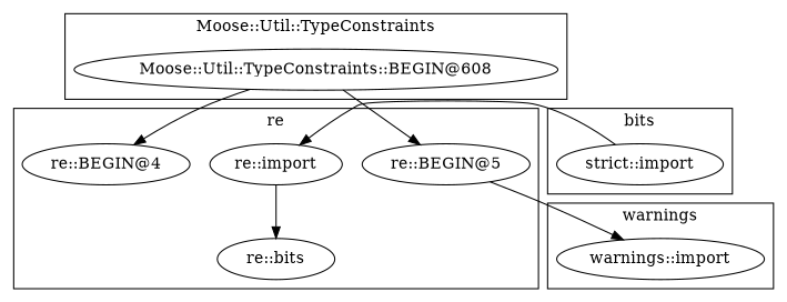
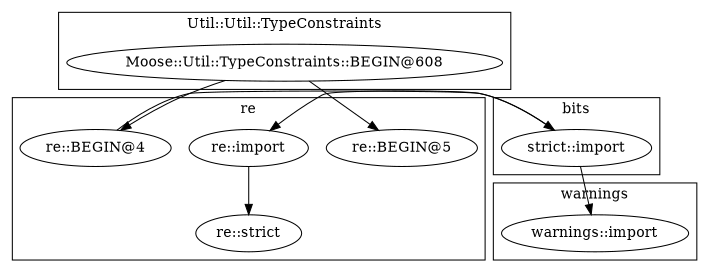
  digraph {
    "Moose::Util::TypeConstraints::BEGIN@608"
    "warnings::import"
    "re::BEGIN@4"
    "re::import"
    "re::BEGIN@5"
-   "re::bits"
+   "re::bits" [label="re::strict"]
    "strict::import"
    subgraph cluster_1 {
-     label="Moose::Util::TypeConstraints"
+     label="Util::Util::TypeConstraints"
      "Moose::Util::TypeConstraints::BEGIN@608"
    }
    subgraph cluster_2 {
      label=warnings
      "warnings::import"
    }
    subgraph cluster_3 {
      label=re
      "re::BEGIN@4"
      "re::import"
      "re::BEGIN@5"
      "re::bits"
    }
    subgraph cluster_4 {
      label=bits
      "strict::import"
    }
    "Moose::Util::TypeConstraints::BEGIN@608" -> "re::BEGIN@4"
    "Moose::Util::TypeConstraints::BEGIN@608" -> "re::BEGIN@5"
+   "re::BEGIN@4" -> "strict::import"
    "re::import" -> "re::bits"
-   "re::BEGIN@5" -> "warnings::import"
+   "strict::import" -> "warnings::import"
    "strict::import" -> "re::import"
  }
